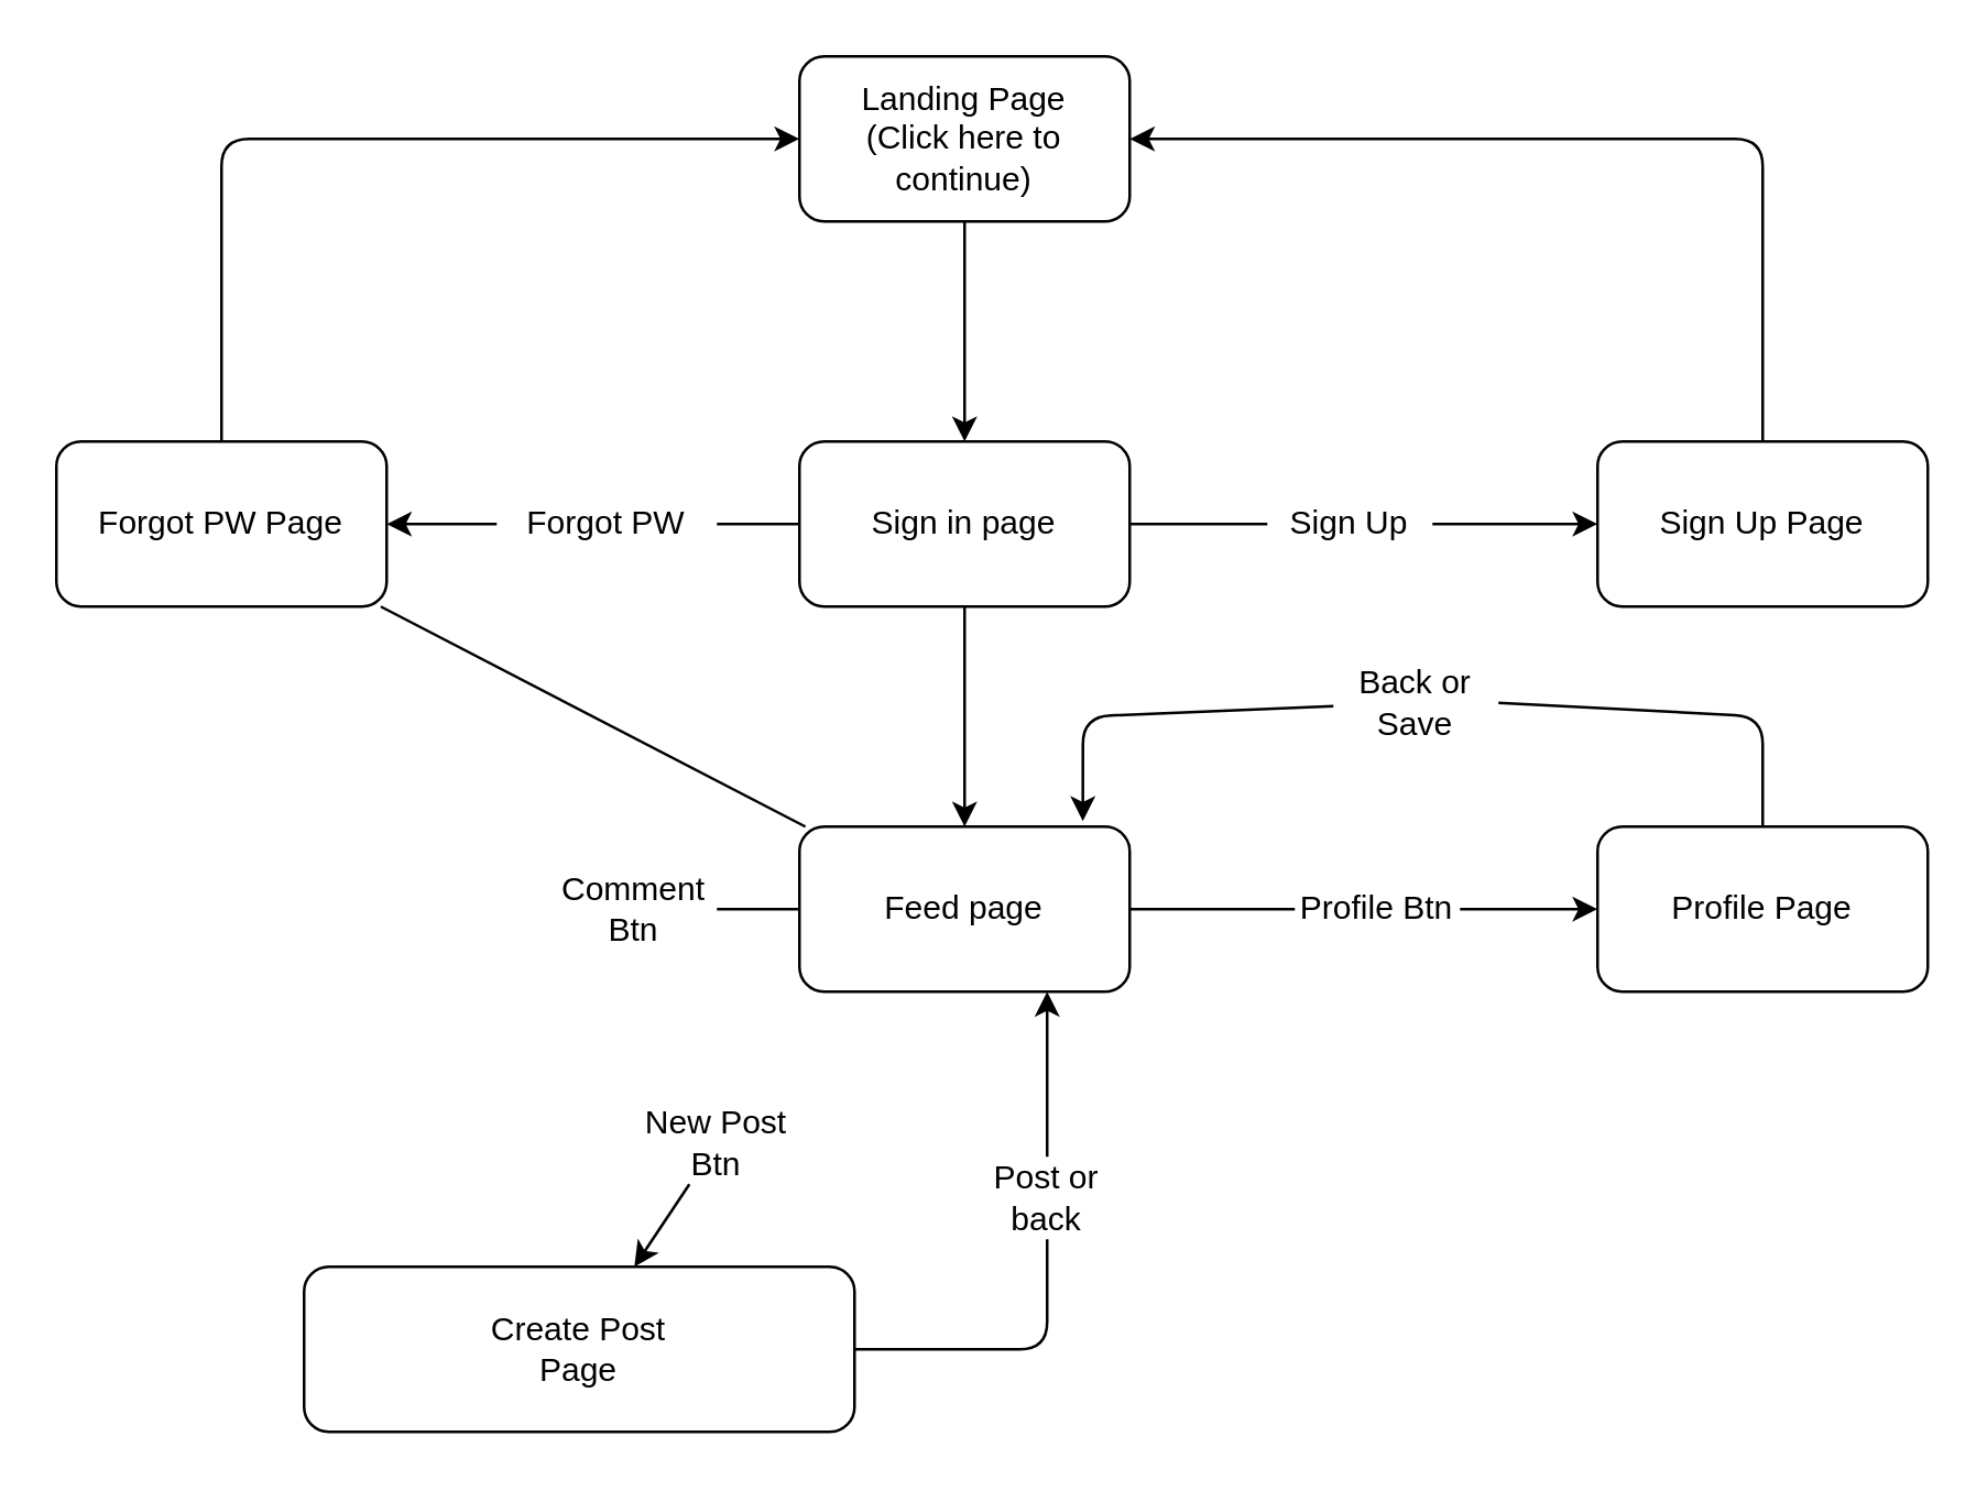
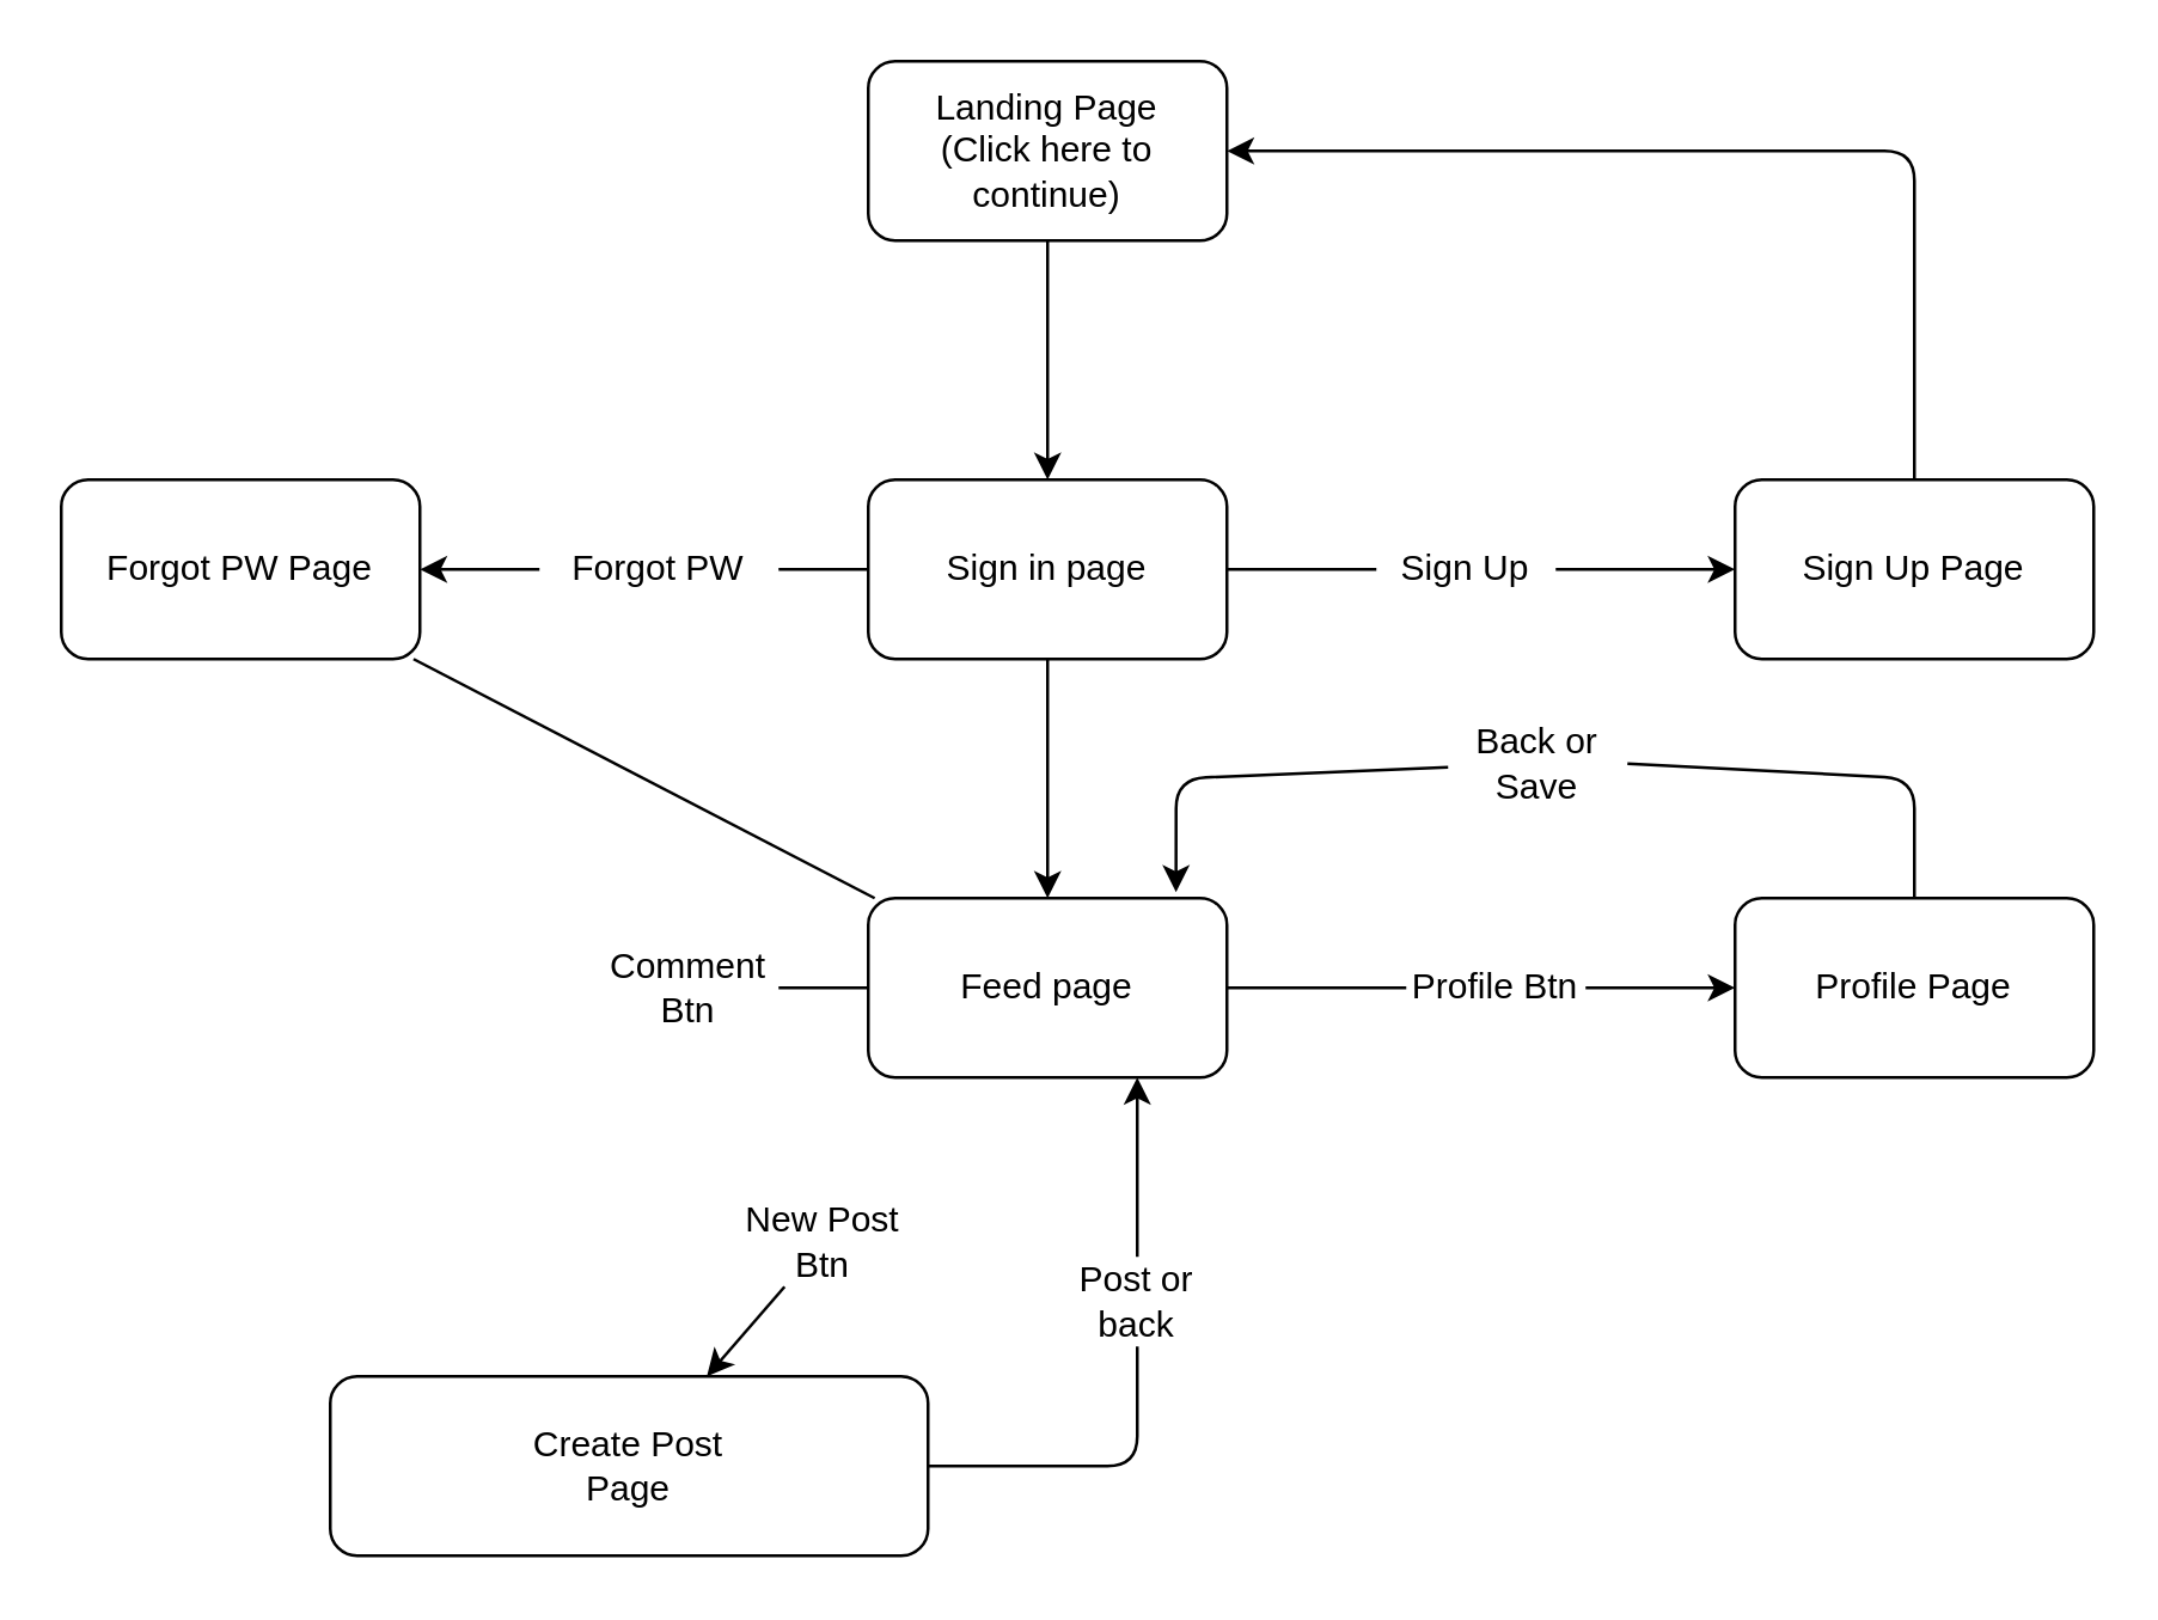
  <mxCell id="0" />
  <mxCell id="1" parent="0" />
  <mxCell id="2" value="" style="edgeStyle=none;html=1;" edge="1" parent="1" source="3" target="7"><mxGeometry relative="1" as="geometry" /></mxCell>
  <mxCell id="3" value="Landing Page&lt;br&gt;(Click here to continue)" style="rounded=1;whiteSpace=wrap;html=1;" vertex="1" parent="1"><mxGeometry x="290" y="20" width="120" height="60" as="geometry" /></mxCell>
  <mxCell id="4" value="" style="edgeStyle=none;html=1;startArrow=none;" edge="1" parent="1" source="18" target="9"><mxGeometry relative="1" as="geometry" /></mxCell>
  <mxCell id="5" value="" style="edgeStyle=none;html=1;startArrow=none;" edge="1" parent="1" source="16" target="11"><mxGeometry relative="1" as="geometry" /></mxCell>
  <mxCell id="6" value="" style="edgeStyle=none;html=1;" edge="1" parent="1" source="7" target="14"><mxGeometry relative="1" as="geometry" /></mxCell>
  <mxCell id="7" value="Sign in page" style="whiteSpace=wrap;html=1;rounded=1;" vertex="1" parent="1"><mxGeometry x="290" y="160" width="120" height="60" as="geometry" /></mxCell>
  <mxCell id="8" style="edgeStyle=none;html=1;entryX=1;entryY=0.5;entryDx=0;entryDy=0;" edge="1" parent="1" source="9" target="3"><mxGeometry relative="1" as="geometry"><Array as="points"><mxPoint x="640" y="50" /></Array></mxGeometry></mxCell>
  <mxCell id="9" value="Sign Up Page" style="whiteSpace=wrap;html=1;rounded=1;" vertex="1" parent="1"><mxGeometry x="580" y="160" width="120" height="60" as="geometry" /></mxCell>
- <mxCell id="10" style="edgeStyle=none;html=1;entryX=0;entryY=0.5;entryDx=0;entryDy=0;" edge="1" parent="1" source="11" target="3"><mxGeometry relative="1" as="geometry"><Array as="points"><mxPoint x="80" y="50" /></Array></mxGeometry></mxCell>
  <mxCell id="11" value="Forgot PW Page" style="whiteSpace=wrap;html=1;rounded=1;" vertex="1" parent="1"><mxGeometry x="20" y="160" width="120" height="60" as="geometry" /></mxCell>
  <mxCell id="12" value="" style="edgeStyle=none;html=1;startArrow=none;" edge="1" parent="1" source="26" target="22"><mxGeometry relative="1" as="geometry" /></mxCell>
  <mxCell id="13" value="" style="edgeStyle=none;html=1;startArrow=none;" edge="1" parent="1" source="28" target="24"><mxGeometry relative="1" as="geometry" /></mxCell>
  <mxCell id="14" value="Feed page" style="whiteSpace=wrap;html=1;rounded=1;" vertex="1" parent="1"><mxGeometry x="290" y="300" width="120" height="60" as="geometry" /></mxCell>
  <mxCell id="15" value="" style="edgeStyle=none;html=1;endArrow=none;" edge="1" parent="1" source="7" target="16"><mxGeometry relative="1" as="geometry"><mxPoint x="290" y="190" as="sourcePoint" /><mxPoint x="140" y="190" as="targetPoint" /></mxGeometry></mxCell>
  <mxCell id="16" value="Forgot PW" style="text;html=1;strokeColor=none;fillColor=none;align=center;verticalAlign=middle;whiteSpace=wrap;rounded=0;" vertex="1" parent="1"><mxGeometry x="180" y="175" width="80" height="30" as="geometry" /></mxCell>
  <mxCell id="17" value="" style="edgeStyle=none;html=1;endArrow=none;" edge="1" parent="1" source="7" target="18"><mxGeometry relative="1" as="geometry"><mxPoint x="410" y="190" as="sourcePoint" /><mxPoint x="580" y="190" as="targetPoint" /></mxGeometry></mxCell>
  <mxCell id="18" value="Sign Up" style="text;html=1;strokeColor=none;fillColor=none;align=center;verticalAlign=middle;whiteSpace=wrap;rounded=0;" vertex="1" parent="1"><mxGeometry x="460" y="175" width="60" height="30" as="geometry" /></mxCell>
  <mxCell id="19" value="" style="edgeStyle=none;html=1;endArrow=none;" edge="1" parent="1" source="14" target="20"><mxGeometry relative="1" as="geometry"><mxPoint x="290" y="330" as="sourcePoint" /><mxPoint x="165" y="330" as="targetPoint" /></mxGeometry></mxCell>
  <mxCell id="20" value="Comment Btn" style="text;html=1;strokeColor=none;fillColor=none;align=center;verticalAlign=middle;whiteSpace=wrap;rounded=0;" vertex="1" parent="1"><mxGeometry x="200" y="315" width="60" height="30" as="geometry" /></mxCell>
  <mxCell id="21" style="edgeStyle=none;html=1;entryX=0.858;entryY=-0.033;entryDx=0;entryDy=0;entryPerimeter=0;startArrow=none;" edge="1" parent="1" source="32" target="14"><mxGeometry relative="1" as="geometry"><mxPoint x="354" y="260" as="targetPoint" /><Array as="points"><mxPoint x="393" y="260" /></Array></mxGeometry></mxCell>
  <mxCell id="22" value="Profile Page" style="whiteSpace=wrap;html=1;rounded=1;" vertex="1" parent="1"><mxGeometry x="580" y="300" width="120" height="60" as="geometry" /></mxCell>
  <mxCell id="23" style="edgeStyle=none;html=1;entryX=0.75;entryY=1;entryDx=0;entryDy=0;startArrow=none;" edge="1" parent="1" source="30" target="14"><mxGeometry relative="1" as="geometry"><mxPoint x="340" y="490" as="targetPoint" /><Array as="points" /></mxGeometry></mxCell>
  <mxCell id="24" value="Create Post&lt;br&gt;Page" style="whiteSpace=wrap;html=1;rounded=1;" vertex="1" parent="1"><mxGeometry x="110" y="460" width="200" height="60" as="geometry" /></mxCell>
  <mxCell id="25" value="" style="edgeStyle=none;html=1;endArrow=none;" edge="1" parent="1" source="14" target="26"><mxGeometry relative="1" as="geometry"><mxPoint x="410" y="330" as="sourcePoint" /><mxPoint x="580" y="330" as="targetPoint" /></mxGeometry></mxCell>
  <mxCell id="26" value="Profile Btn" style="text;html=1;strokeColor=none;fillColor=none;align=center;verticalAlign=middle;whiteSpace=wrap;rounded=0;" vertex="1" parent="1"><mxGeometry x="470" y="315" width="60" height="30" as="geometry" /></mxCell>
  <mxCell id="27" value="" style="edgeStyle=none;html=1;endArrow=none;" edge="1" parent="1" source="14" target="11"><mxGeometry relative="1" as="geometry"><mxPoint x="316.25" y="360" as="sourcePoint" /><mxPoint x="203.75" y="460" as="targetPoint" /></mxGeometry></mxCell>
- <mxCell id="28" value="New Post Btn" style="text;html=1;strokeColor=none;fillColor=none;align=center;verticalAlign=middle;whiteSpace=wrap;rounded=0;" vertex="1" parent="1"><mxGeometry x="230" y="400" width="60" height="30" as="geometry" /></mxCell>
+ <mxCell id="28" value="New Post Btn" style="text;html=1;strokeColor=none;fillColor=none;align=center;verticalAlign=middle;whiteSpace=wrap;rounded=0;" vertex="1" parent="1"><mxGeometry x="245" y="400" width="60" height="30" as="geometry" /></mxCell>
  <mxCell id="29" value="" style="edgeStyle=none;html=1;entryX=0.5;entryY=1;entryDx=0;entryDy=0;endArrow=none;" edge="1" parent="1" source="24" target="30"><mxGeometry relative="1" as="geometry"><mxPoint x="380" y="360" as="targetPoint" /><mxPoint x="230" y="490" as="sourcePoint" /><Array as="points"><mxPoint x="380" y="490" /></Array></mxGeometry></mxCell>
  <mxCell id="30" value="Post or back" style="text;html=1;strokeColor=none;fillColor=none;align=center;verticalAlign=middle;whiteSpace=wrap;rounded=0;" vertex="1" parent="1"><mxGeometry x="350" y="420" width="60" height="30" as="geometry" /></mxCell>
  <mxCell id="31" value="" style="edgeStyle=none;html=1;entryX=1;entryY=0.5;entryDx=0;entryDy=0;endArrow=none;" edge="1" parent="1" source="22" target="32"><mxGeometry relative="1" as="geometry"><mxPoint x="392.96" y="298.02" as="targetPoint" /><mxPoint x="640" y="300" as="sourcePoint" /><Array as="points"><mxPoint x="640" y="260" /></Array></mxGeometry></mxCell>
  <mxCell id="32" value="Back or Save" style="text;html=1;strokeColor=none;fillColor=none;align=center;verticalAlign=middle;whiteSpace=wrap;rounded=0;" vertex="1" parent="1"><mxGeometry x="484" y="240" width="60" height="30" as="geometry" /></mxCell>
